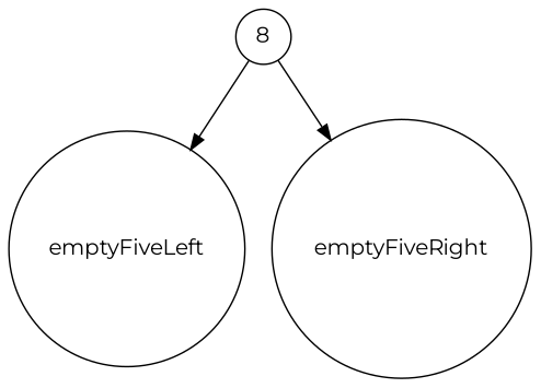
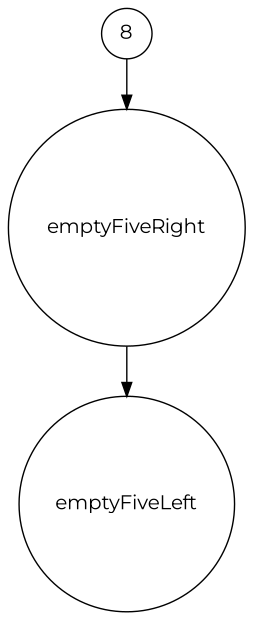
  digraph {
    fontname=Montserrat
    node [fontname=Montserrat shape=circle]
    edge [fontname=Montserrat]
    n1 [label=8]
    emptyFiveLeft
    emptyFiveRight
-   n1 -> emptyFiveLeft
+   emptyFiveRight -> emptyFiveLeft
    n1 -> emptyFiveRight
  }
